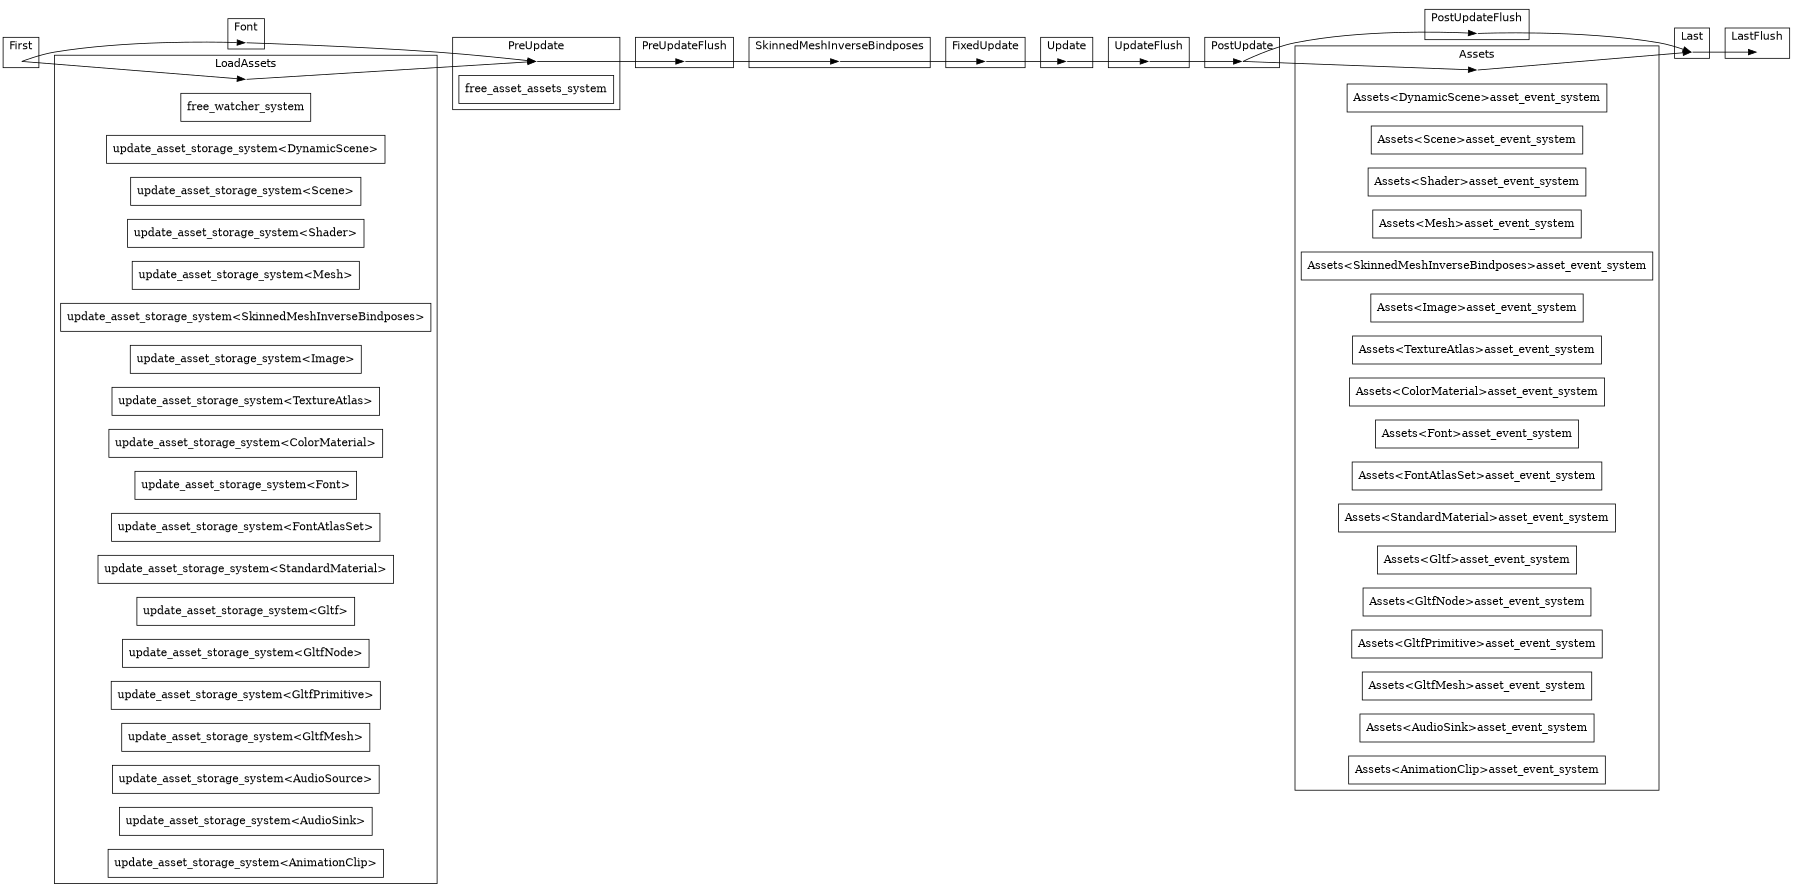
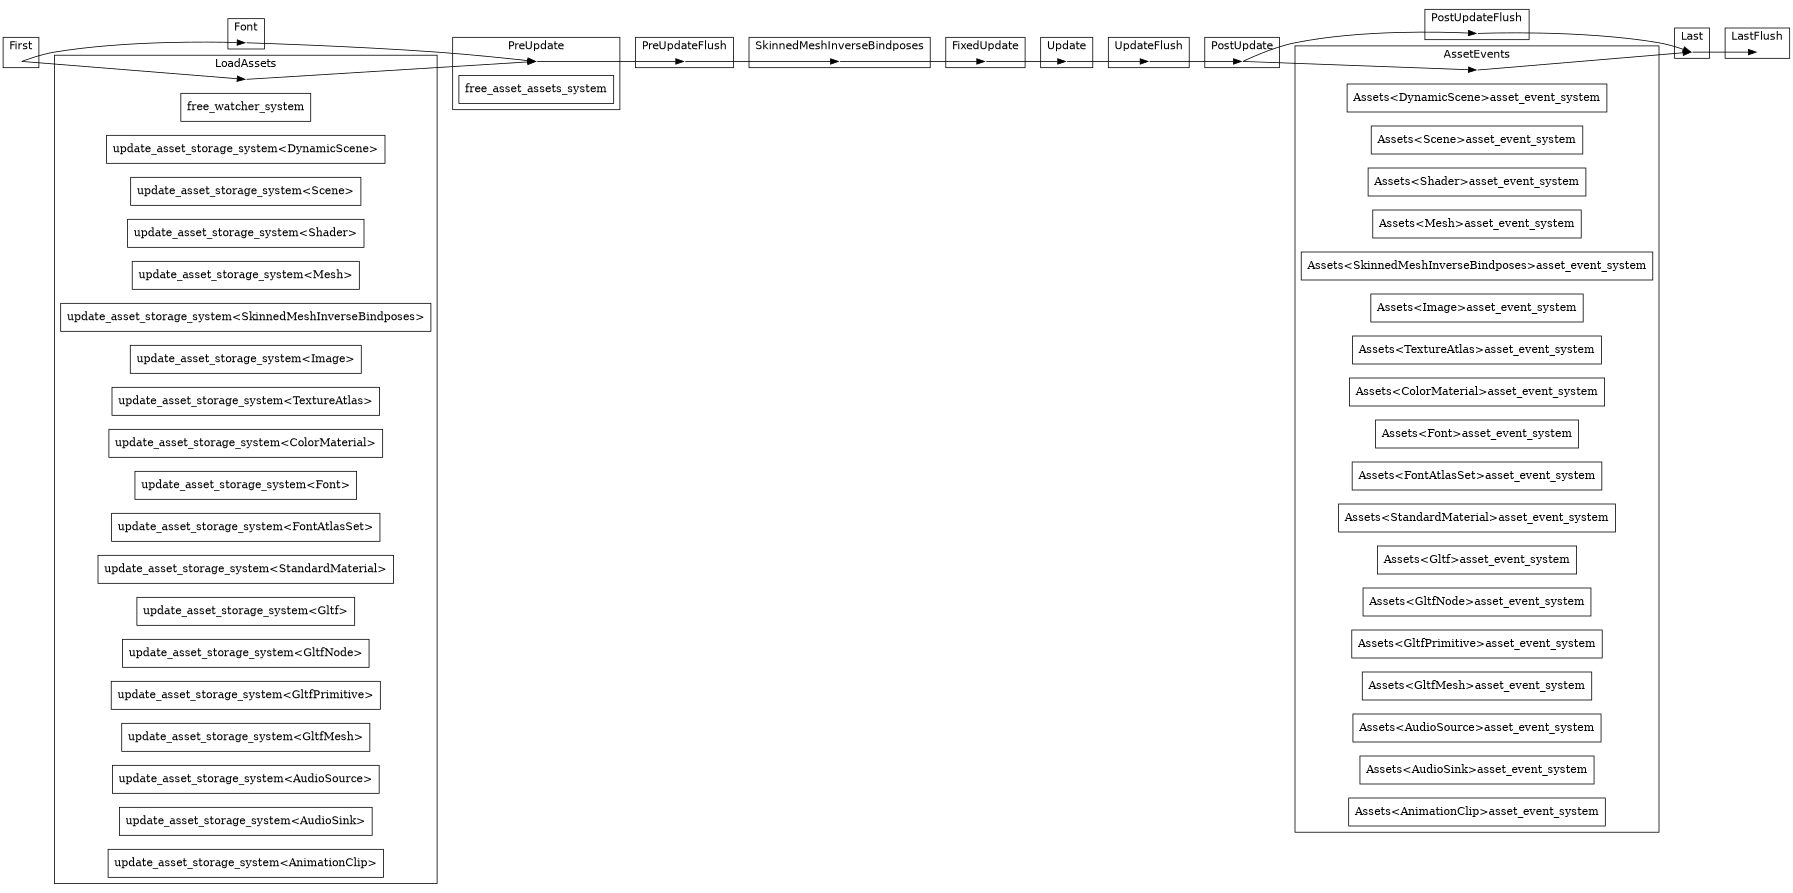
  digraph {
    bgcolor=white
    compound=true
    fontname=Helvetica
    rankdir=LR
    splines=spline
    node [color=black fillcolor=white shape=box style=filled]
    edge [color=black]
    "set_marker_node_Set(2)" [height=0 shape=point style=invis]
    "set_marker_node_Set(0)" [height=0 shape=point style=invis]
    "set_marker_node_Set(3)" [height=0 shape=point style=invis]
    "set_marker_node_Set(4)" [height=0 shape=point style=invis]
    "set_marker_node_Set(5)" [height=0 shape=point style=invis]
    "set_marker_node_Set(6)" [height=0 shape=point style=invis]
    "set_marker_node_Set(7)" [height=0 shape=point style=invis]
    "set_marker_node_Set(8)" [height=0 shape=point style=invis]
    n9 [label=free_asset_assets_system]
    "set_marker_node_Set(9)" [height=0 shape=point style=invis]
    "set_marker_node_Set(10)" [height=0 shape=point style=invis]
    "set_marker_node_Set(11)" [height=0 shape=point style=invis]
    "set_marker_node_Set(12)" [height=0 shape=point style=invis]
    "set_marker_node_Set(58)" [height=0 shape=point style=invis]
    n15 [label=free_watcher_system]
    n16 [label="update_asset_storage_system<DynamicScene>"]
    n17 [label="update_asset_storage_system<Scene>"]
    n18 [label="update_asset_storage_system<Shader>"]
    n19 [label="update_asset_storage_system<Mesh>"]
    n20 [label="update_asset_storage_system<SkinnedMeshInverseBindposes>"]
    n21 [label="update_asset_storage_system<Image>"]
    n22 [label="update_asset_storage_system<TextureAtlas>"]
    n23 [label="update_asset_storage_system<ColorMaterial>"]
    n24 [label="update_asset_storage_system<Font>"]
    n25 [label="update_asset_storage_system<FontAtlasSet>"]
    n26 [label="update_asset_storage_system<StandardMaterial>"]
    n27 [label="update_asset_storage_system<Gltf>"]
    n28 [label="update_asset_storage_system<GltfNode>"]
    n29 [label="update_asset_storage_system<GltfPrimitive>"]
    n30 [label="update_asset_storage_system<GltfMesh>"]
    n31 [label="update_asset_storage_system<AudioSource>"]
    n32 [label="update_asset_storage_system<AudioSink>"]
    n33 [label="update_asset_storage_system<AnimationClip>"]
    "set_marker_node_Set(59)" [height=0 shape=point style=invis]
    n35 [label="Assets<DynamicScene>asset_event_system"]
    n36 [label="Assets<Scene>asset_event_system"]
    n37 [label="Assets<Shader>asset_event_system"]
    n38 [label="Assets<Mesh>asset_event_system"]
    n39 [label="Assets<SkinnedMeshInverseBindposes>asset_event_system"]
    n40 [label="Assets<Image>asset_event_system"]
    n41 [label="Assets<TextureAtlas>asset_event_system"]
    n42 [label="Assets<ColorMaterial>asset_event_system"]
    n43 [label="Assets<Font>asset_event_system"]
    n44 [label="Assets<FontAtlasSet>asset_event_system"]
    n45 [label="Assets<StandardMaterial>asset_event_system"]
    n46 [label="Assets<Gltf>asset_event_system"]
    n47 [label="Assets<GltfNode>asset_event_system"]
    n48 [label="Assets<GltfPrimitive>asset_event_system"]
    n49 [label="Assets<GltfMesh>asset_event_system"]
+   n50 [label="Assets<AudioSource>asset_event_system"]
    n51 [label="Assets<AudioSink>asset_event_system"]
    n52 [label="Assets<AnimationClip>asset_event_system"]
    subgraph cluster_1 {
      label=Font
      "set_marker_node_Set(2)"
    }
    subgraph cluster_2 {
      label=Update
      "set_marker_node_Set(0)"
    }
    subgraph cluster_3 {
      label=PreUpdateFlush
      "set_marker_node_Set(3)"
    }
    subgraph cluster_4 {
      label=UpdateFlush
      "set_marker_node_Set(4)"
    }
    subgraph cluster_5 {
      label=PostUpdateFlush
      "set_marker_node_Set(5)"
    }
    subgraph cluster_6 {
      label=LastFlush
      "set_marker_node_Set(6)"
    }
    subgraph cluster_7 {
      label=First
      "set_marker_node_Set(7)"
    }
    subgraph cluster_8 {
      label=PreUpdate
      "set_marker_node_Set(8)"
      n9
    }
    subgraph cluster_9 {
      label=SkinnedMeshInverseBindposes
      "set_marker_node_Set(9)"
    }
    subgraph cluster_10 {
      label=FixedUpdate
      "set_marker_node_Set(10)"
    }
    subgraph cluster_11 {
      label=PostUpdate
      "set_marker_node_Set(11)"
    }
    subgraph cluster_12 {
      label=Last
      "set_marker_node_Set(12)"
    }
    subgraph cluster_13 {
      label=LoadAssets
      "set_marker_node_Set(58)"
      n15
      n16
      n17
      n18
      n19
      n20
      n21
      n22
      n23
      n24
      n25
      n26
      n27
      n28
      n29
      n30
      n31
      n32
      n33
    }
    subgraph cluster_14 {
-     label=Assets
+     label=AssetEvents
      "set_marker_node_Set(59)"
      n35
      n36
      n37
      n38
      n39
      n40
      n41
      n42
      n43
      n44
      n45
      n46
      n47
      n48
      n49
+     n50
      n51
      n52
    }
    "set_marker_node_Set(2)" -> "set_marker_node_Set(8)"
    "set_marker_node_Set(0)" -> "set_marker_node_Set(4)"
    "set_marker_node_Set(3)" -> "set_marker_node_Set(9)"
    "set_marker_node_Set(4)" -> "set_marker_node_Set(11)"
    "set_marker_node_Set(5)" -> "set_marker_node_Set(12)"
    "set_marker_node_Set(7)" -> "set_marker_node_Set(2)"
    "set_marker_node_Set(7)" -> "set_marker_node_Set(58)"
    "set_marker_node_Set(8)" -> "set_marker_node_Set(3)"
    "set_marker_node_Set(9)" -> "set_marker_node_Set(10)"
    "set_marker_node_Set(10)" -> "set_marker_node_Set(0)"
    "set_marker_node_Set(11)" -> "set_marker_node_Set(5)"
    "set_marker_node_Set(11)" -> "set_marker_node_Set(59)"
    "set_marker_node_Set(12)" -> "set_marker_node_Set(6)"
    "set_marker_node_Set(58)" -> "set_marker_node_Set(8)"
    "set_marker_node_Set(59)" -> "set_marker_node_Set(12)"
  }
